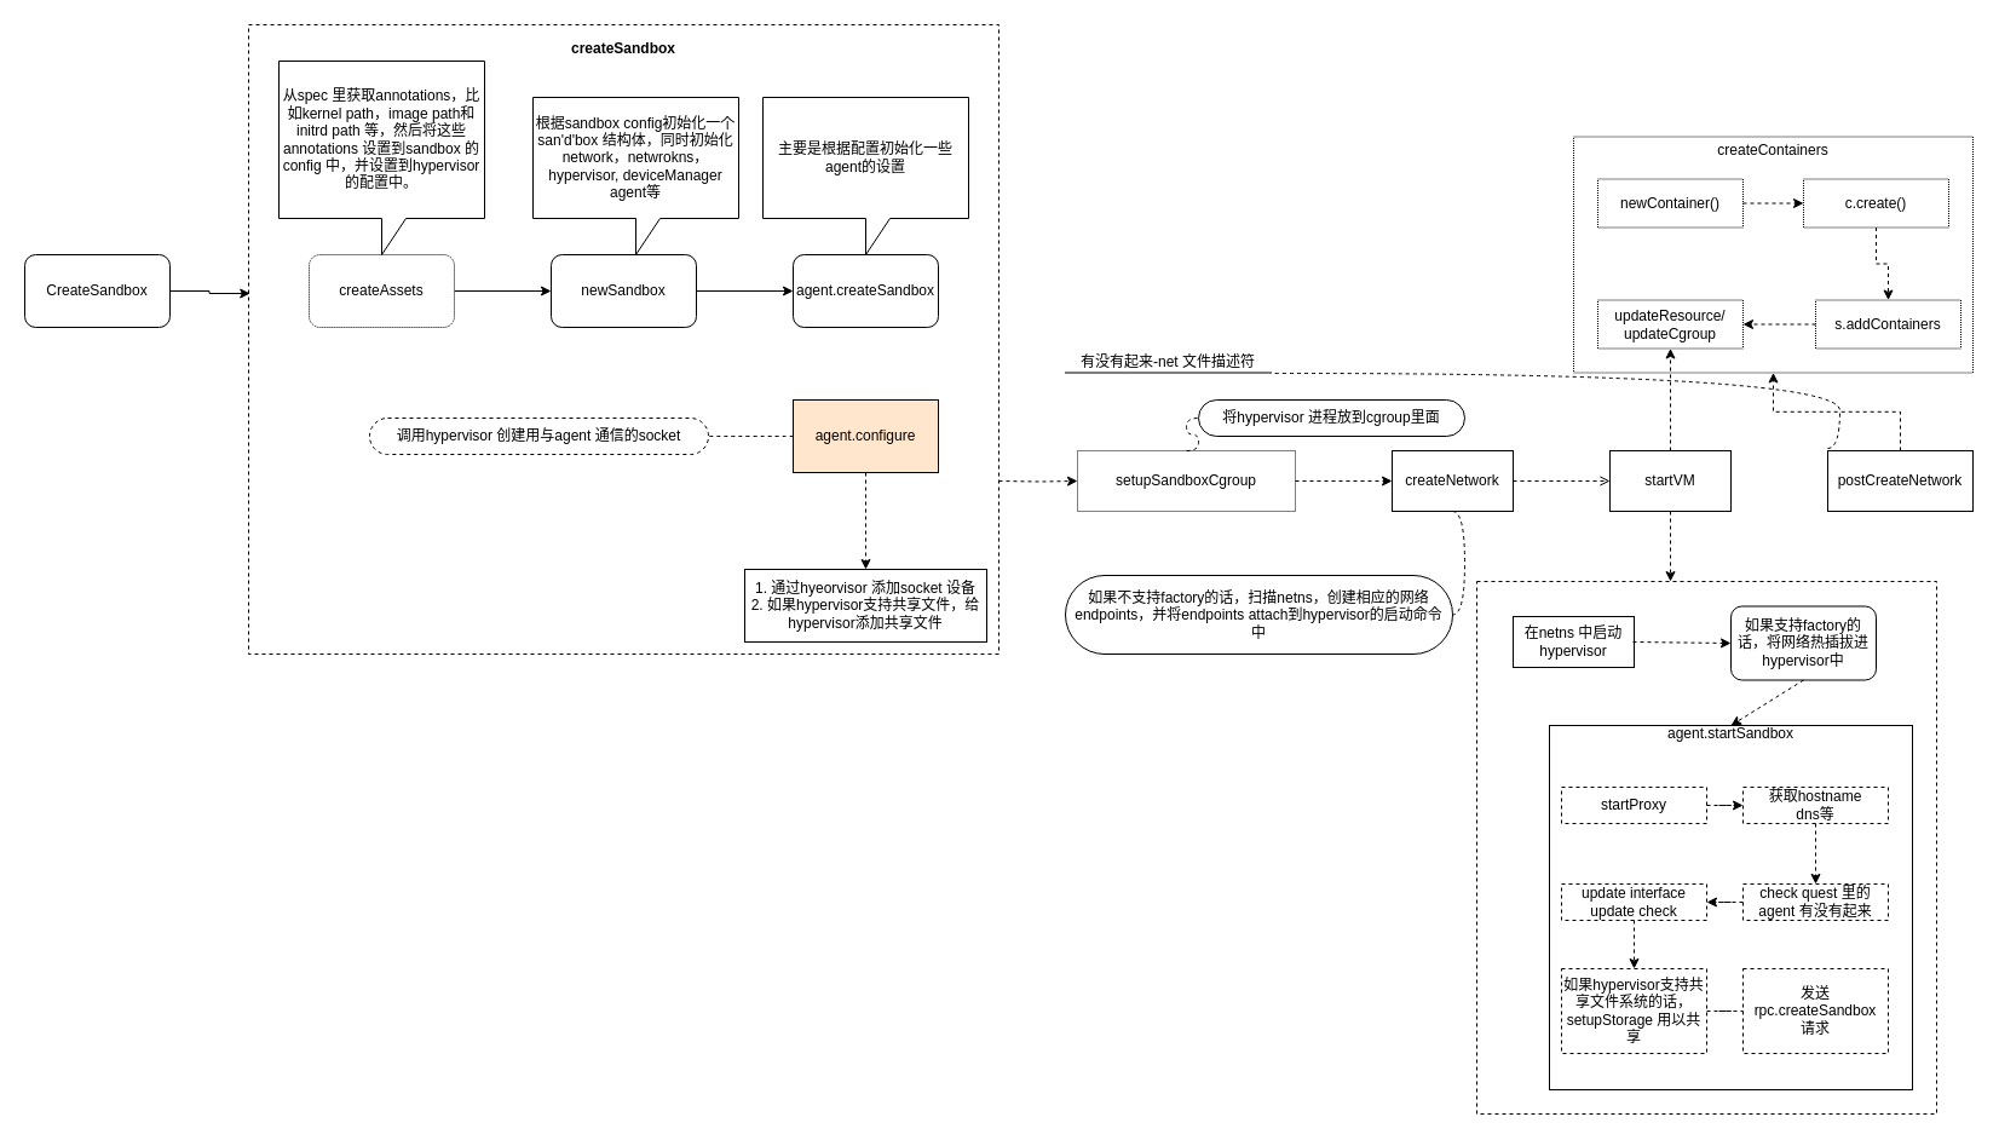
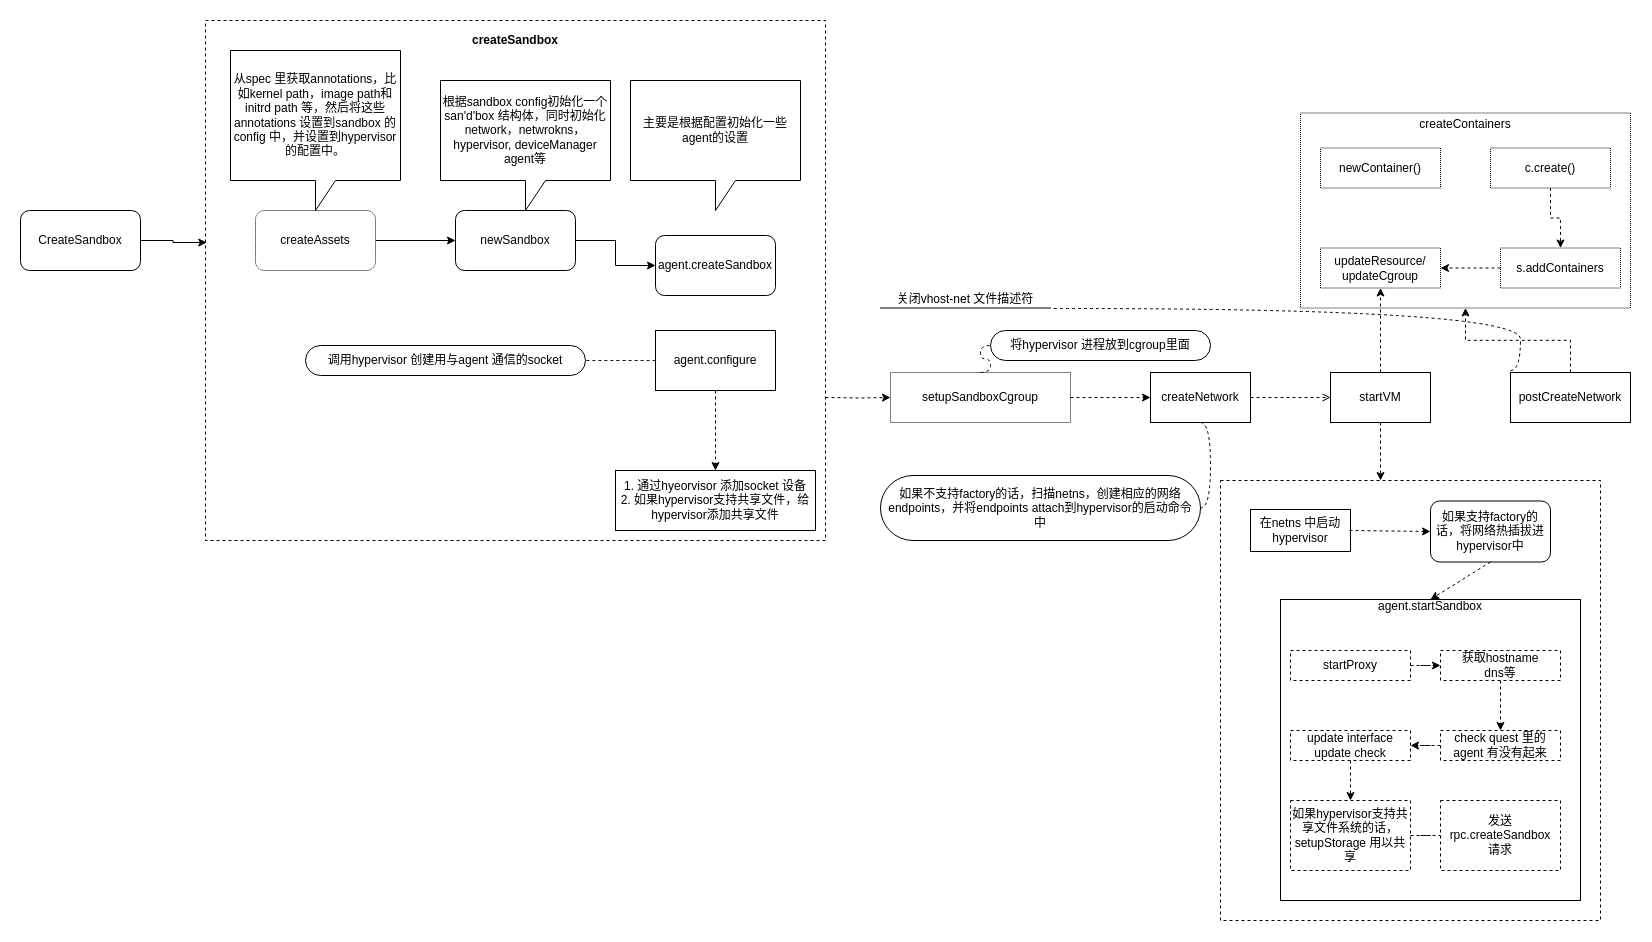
  <mxCell id="0" />
  <mxCell id="1" parent="0" />
  <mxCell id="2" value="" style="rounded=0;whiteSpace=wrap;html=1;dashed=1;fillColor=none;" parent="1" vertex="1"><mxGeometry x="1220" y="480" width="380" height="440" as="geometry" /></mxCell>
  <mxCell id="3" value="" style="rounded=0;whiteSpace=wrap;html=1;fillColor=none;dashed=1;" parent="1" vertex="1"><mxGeometry x="205" y="20" width="620" height="520" as="geometry" /></mxCell>
  <mxCell id="4" value="" style="edgeStyle=orthogonalEdgeStyle;rounded=0;orthogonalLoop=1;jettySize=auto;html=1;entryX=0.002;entryY=0.427;entryDx=0;entryDy=0;entryPerimeter=0;" parent="1" source="5" target="3" edge="1"><mxGeometry relative="1" as="geometry" /></mxCell>
  <mxCell id="5" value="CreateSandbox" style="rounded=1;whiteSpace=wrap;html=1;" parent="1" vertex="1"><mxGeometry x="20" y="210" width="120" height="60" as="geometry" /></mxCell>
  <mxCell id="6" value="" style="edgeStyle=orthogonalEdgeStyle;rounded=0;orthogonalLoop=1;jettySize=auto;html=1;" parent="1" source="7" target="9" edge="1"><mxGeometry relative="1" as="geometry" /></mxCell>
  <mxCell id="7" value="createAssets" style="rounded=1;whiteSpace=wrap;html=1;dashed=1;dashPattern=1 1;" parent="1" vertex="1"><mxGeometry x="255" y="210" width="120" height="60" as="geometry" /></mxCell>
  <mxCell id="8" value="" style="edgeStyle=orthogonalEdgeStyle;rounded=0;orthogonalLoop=1;jettySize=auto;html=1;" parent="1" source="9" target="10" edge="1"><mxGeometry relative="1" as="geometry" /></mxCell>
  <mxCell id="9" value="newSandbox" style="rounded=1;whiteSpace=wrap;html=1;" parent="1" vertex="1"><mxGeometry x="455" y="210" width="120" height="60" as="geometry" /></mxCell>
- <mxCell id="10" value="agent.createSandbox" style="rounded=1;whiteSpace=wrap;html=1;" parent="1" vertex="1"><mxGeometry x="655" y="210" width="120" height="60" as="geometry" /></mxCell>
+ <mxCell id="10" value="agent.createSandbox" style="rounded=1;whiteSpace=wrap;html=1;" parent="1" vertex="1"><mxGeometry x="655" y="235" width="120" height="60" as="geometry" /></mxCell>
  <mxCell id="11" value="从spec 里获取annotations，比如kernel path，image path和initrd path 等，然后将这些annotations 设置到sandbox 的config 中，并设置到hypervisor的配置中。" style="shape=callout;whiteSpace=wrap;html=1;perimeter=calloutPerimeter;" parent="1" vertex="1"><mxGeometry x="230" y="50" width="170" height="160" as="geometry" /></mxCell>
  <mxCell id="12" value="根据sandbox config初始化一个san'd'box 结构体，同时初始化&lt;br&gt;network，netwrokns，hypervisor, deviceManager agent等" style="shape=callout;whiteSpace=wrap;html=1;perimeter=calloutPerimeter;" parent="1" vertex="1"><mxGeometry x="440" y="80" width="170" height="130" as="geometry" /></mxCell>
  <mxCell id="13" value="主要是根据配置初始化一些agent的设置" style="shape=callout;whiteSpace=wrap;html=1;perimeter=calloutPerimeter;" parent="1" vertex="1"><mxGeometry x="630" y="80" width="170" height="130" as="geometry" /></mxCell>
  <mxCell id="14" value="" style="edgeStyle=orthogonalEdgeStyle;rounded=0;orthogonalLoop=1;jettySize=auto;html=1;dashed=1;" parent="1" source="15" target="16" edge="1"><mxGeometry relative="1" as="geometry" /></mxCell>
- <mxCell id="15" value="agent.configure" style="rounded=0;whiteSpace=wrap;html=1;fillColor=#ffe6cc;" parent="1" vertex="1"><mxGeometry x="655" y="330" width="120" height="60" as="geometry" /></mxCell>
+ <mxCell id="15" value="agent.configure" style="rounded=0;whiteSpace=wrap;html=1;" parent="1" vertex="1"><mxGeometry x="655" y="330" width="120" height="60" as="geometry" /></mxCell>
  <mxCell id="16" value="1. 通过hyeorvisor 添加socket 设备&lt;br&gt;2. 如果hypervisor支持共享文件，给hypervisor添加共享文件" style="rounded=0;whiteSpace=wrap;html=1;" parent="1" vertex="1"><mxGeometry x="615" y="470" width="200" height="60" as="geometry" /></mxCell>
- <mxCell id="17" value="调用hypervisor 创建用与agent 通信的socket" style="whiteSpace=wrap;html=1;rounded=1;arcSize=50;align=center;verticalAlign=middle;container=1;recursiveResize=0;strokeWidth=1;autosize=1;spacing=4;treeFolding=1;treeMoving=1;dashed=1;" parent="1" vertex="1"><mxGeometry x="305" y="345" width="280" height="30" as="geometry" /></mxCell>
+ <mxCell id="17" value="调用hypervisor 创建用与agent 通信的socket" style="whiteSpace=wrap;html=1;rounded=1;arcSize=50;align=center;verticalAlign=middle;container=1;recursiveResize=0;strokeWidth=1;autosize=1;spacing=4;treeFolding=1;treeMoving=1;" parent="1" vertex="1"><mxGeometry x="305" y="345" width="280" height="30" as="geometry" /></mxCell>
  <mxCell id="18" value="" style="edgeStyle=entityRelationEdgeStyle;startArrow=none;endArrow=none;segment=10;curved=1;dashed=1;exitX=0;exitY=0.5;exitDx=0;exitDy=0;" parent="1" source="15" target="17" edge="1"><mxGeometry relative="1" as="geometry"><mxPoint x="650" y="490" as="sourcePoint" /></mxGeometry></mxCell>
  <mxCell id="19" value="" style="edgeStyle=orthogonalEdgeStyle;rounded=0;orthogonalLoop=1;jettySize=auto;html=1;dashed=1;" parent="1" target="21" edge="1"><mxGeometry relative="1" as="geometry"><mxPoint x="825" y="397" as="sourcePoint" /></mxGeometry></mxCell>
  <mxCell id="20" value="" style="edgeStyle=orthogonalEdgeStyle;rounded=0;orthogonalLoop=1;jettySize=auto;html=1;dashed=1;" parent="1" source="21" target="23" edge="1"><mxGeometry relative="1" as="geometry" /></mxCell>
  <mxCell id="21" value="setupSandboxCgroup" style="rounded=0;whiteSpace=wrap;html=1;fillColor=none;dashed=1;dashPattern=1 1;" parent="1" vertex="1"><mxGeometry x="890" y="372" width="180" height="50" as="geometry" /></mxCell>
  <mxCell id="22" value="" style="edgeStyle=orthogonalEdgeStyle;rounded=0;orthogonalLoop=1;jettySize=auto;html=1;dashed=1;endArrow=open;" parent="1" source="23" target="26" edge="1"><mxGeometry relative="1" as="geometry" /></mxCell>
  <mxCell id="23" value="createNetwork" style="rounded=0;whiteSpace=wrap;html=1;fillColor=none;" parent="1" vertex="1"><mxGeometry x="1150" y="372" width="100" height="50" as="geometry" /></mxCell>
  <mxCell id="24" value="" style="edgeStyle=orthogonalEdgeStyle;rounded=0;orthogonalLoop=1;jettySize=auto;html=1;dashed=1;" parent="1" source="26" target="43" edge="1"><mxGeometry relative="1" as="geometry" /></mxCell>
  <mxCell id="25" value="" style="edgeStyle=orthogonalEdgeStyle;rounded=0;orthogonalLoop=1;jettySize=auto;html=1;dashed=1;" parent="1" source="26" edge="1"><mxGeometry relative="1" as="geometry"><mxPoint x="1380" y="480" as="targetPoint" /></mxGeometry></mxCell>
  <mxCell id="26" value="startVM" style="rounded=0;whiteSpace=wrap;html=1;fillColor=none;" parent="1" vertex="1"><mxGeometry x="1330" y="372" width="100" height="50" as="geometry" /></mxCell>
  <mxCell id="27" value="在netns 中启动hypervisor" style="rounded=0;whiteSpace=wrap;html=1;fillColor=none;" parent="1" vertex="1"><mxGeometry x="1250" y="509" width="100" height="42" as="geometry" /></mxCell>
  <mxCell id="28" value="" style="edgeStyle=orthogonalEdgeStyle;rounded=0;orthogonalLoop=1;jettySize=auto;html=1;dashed=1;" parent="1" source="29" target="30" edge="1"><mxGeometry relative="1" as="geometry" /></mxCell>
  <mxCell id="29" value="postCreateNetwork" style="rounded=0;whiteSpace=wrap;html=1;fillColor=none;" parent="1" vertex="1"><mxGeometry x="1510" y="372" width="120" height="50" as="geometry" /></mxCell>
  <mxCell id="30" value="createContainers&lt;br&gt;&lt;br&gt;&lt;br&gt;&lt;br&gt;&lt;br&gt;&lt;br&gt;&lt;br&gt;&lt;br&gt;&lt;br&gt;&lt;br&gt;&lt;br&gt;&lt;br&gt;&lt;br&gt;" style="rounded=0;whiteSpace=wrap;html=1;fillColor=none;dashed=1;dashPattern=1 1;" parent="1" vertex="1"><mxGeometry x="1300" y="112.5" width="330" height="195" as="geometry" /></mxCell>
  <mxCell id="31" value="&lt;b&gt;createSandbox&lt;/b&gt;" style="text;html=1;strokeColor=none;fillColor=none;align=center;verticalAlign=middle;whiteSpace=wrap;rounded=0;" parent="1" vertex="1"><mxGeometry x="495" y="30" width="40" height="20" as="geometry" /></mxCell>
  <mxCell id="32" value="将hypervisor 进程放到cgroup里面" style="whiteSpace=wrap;html=1;rounded=1;arcSize=50;align=center;verticalAlign=middle;container=1;recursiveResize=0;strokeWidth=1;autosize=1;spacing=4;treeFolding=1;treeMoving=1;fillColor=none;" parent="1" vertex="1"><mxGeometry x="990" y="330" width="220" height="30" as="geometry" /></mxCell>
  <mxCell id="33" value="" style="edgeStyle=entityRelationEdgeStyle;startArrow=none;endArrow=none;segment=10;curved=1;dashed=1;" parent="1" target="32" edge="1"><mxGeometry relative="1" as="geometry"><mxPoint x="980" y="372" as="sourcePoint" /></mxGeometry></mxCell>
  <mxCell id="34" value="如果不支持factory的话，扫描netns，创建相应的网络 endpoints，并将endpoints attach到hypervisor的启动命令中" style="whiteSpace=wrap;html=1;rounded=1;arcSize=50;align=center;verticalAlign=middle;container=1;recursiveResize=0;strokeWidth=1;autosize=1;spacing=4;treeFolding=1;treeMoving=1;fillColor=none;" parent="1" vertex="1"><mxGeometry x="880" y="475" width="320" height="65" as="geometry" /></mxCell>
  <mxCell id="35" value="" style="edgeStyle=entityRelationEdgeStyle;startArrow=none;endArrow=none;segment=10;curved=1;dashed=1;exitX=0.5;exitY=1;exitDx=0;exitDy=0;" parent="1" source="23" target="34" edge="1"><mxGeometry relative="1" as="geometry"><mxPoint x="1174" y="517" as="sourcePoint" /></mxGeometry></mxCell>
- <mxCell id="36" value="有没有起来-net 文件描述符" style="whiteSpace=wrap;html=1;shape=partialRectangle;top=0;left=0;bottom=1;right=0;points=[[0,1],[1,1]];strokeColor=#000000;fillColor=none;align=center;verticalAlign=bottom;routingCenterY=0.5;snapToPoint=1;container=1;recursiveResize=0;autosize=1;treeFolding=1;treeMoving=1;" parent="1" vertex="1"><mxGeometry x="880" y="287.5" width="170" height="20" as="geometry" /></mxCell>
+ <mxCell id="36" value="关闭vhost-net 文件描述符" style="whiteSpace=wrap;html=1;shape=partialRectangle;top=0;left=0;bottom=1;right=0;points=[[0,1],[1,1]];strokeColor=#000000;fillColor=none;align=center;verticalAlign=bottom;routingCenterY=0.5;snapToPoint=1;container=1;recursiveResize=0;autosize=1;treeFolding=1;treeMoving=1;" parent="1" vertex="1"><mxGeometry x="880" y="287.5" width="170" height="20" as="geometry" /></mxCell>
  <mxCell id="37" value="" style="edgeStyle=entityRelationEdgeStyle;startArrow=none;endArrow=none;segment=10;curved=1;dashed=1;" parent="1" target="36" edge="1"><mxGeometry relative="1" as="geometry"><mxPoint x="1510" y="370" as="sourcePoint" /></mxGeometry></mxCell>
- <mxCell id="38" value="" style="edgeStyle=orthogonalEdgeStyle;rounded=0;orthogonalLoop=1;jettySize=auto;html=1;dashed=1;" parent="1" source="40" target="44" edge="1"><mxGeometry relative="1" as="geometry" /></mxCell>
  <mxCell id="39" value="" style="edgeStyle=orthogonalEdgeStyle;rounded=0;orthogonalLoop=1;jettySize=auto;html=1;dashed=1;exitX=0.5;exitY=1;exitDx=0;exitDy=0;" parent="1" source="44" target="42" edge="1"><mxGeometry relative="1" as="geometry"><mxPoint x="1540" y="217.5" as="sourcePoint" /></mxGeometry></mxCell>
  <mxCell id="40" value="newContainer()" style="rounded=0;whiteSpace=wrap;html=1;dashed=1;dashPattern=1 1;fillColor=none;" parent="1" vertex="1"><mxGeometry x="1320" y="147.5" width="120" height="40" as="geometry" /></mxCell>
  <mxCell id="41" value="" style="edgeStyle=orthogonalEdgeStyle;rounded=0;orthogonalLoop=1;jettySize=auto;html=1;dashed=1;" parent="1" source="42" target="43" edge="1"><mxGeometry relative="1" as="geometry" /></mxCell>
  <mxCell id="42" value="s.addContainers" style="rounded=0;whiteSpace=wrap;html=1;dashed=1;dashPattern=1 1;fillColor=none;" parent="1" vertex="1"><mxGeometry x="1500" y="247.5" width="120" height="40" as="geometry" /></mxCell>
  <mxCell id="43" value="updateResource/&lt;br&gt;updateCgroup" style="rounded=0;whiteSpace=wrap;html=1;dashed=1;dashPattern=1 1;fillColor=none;" parent="1" vertex="1"><mxGeometry x="1320" y="247.5" width="120" height="40" as="geometry" /></mxCell>
  <mxCell id="44" value="c.create()" style="rounded=0;whiteSpace=wrap;html=1;dashed=1;dashPattern=1 1;fillColor=none;" parent="1" vertex="1"><mxGeometry x="1490" y="147.5" width="120" height="40" as="geometry" /></mxCell>
  <mxCell id="45" value="如果支持factory的话，将网络热插拔进hypervisor中" style="whiteSpace=wrap;html=1;fillColor=none;rounded=1;" parent="1" vertex="1"><mxGeometry x="1430" y="500.5" width="120" height="61" as="geometry" /></mxCell>
  <mxCell id="46" value="" style="endArrow=classic;html=1;dashed=1;exitX=0.5;exitY=1;exitDx=0;exitDy=0;entryX=0;entryY=0.5;entryDx=0;entryDy=0;" parent="1" target="45" edge="1"><mxGeometry width="50" height="50" relative="1" as="geometry"><mxPoint x="1349" y="530" as="sourcePoint" /><mxPoint x="1351" y="578" as="targetPoint" /></mxGeometry></mxCell>
  <mxCell id="47" value="agent.startSandbox&lt;br&gt;&lt;br&gt;&lt;br&gt;&lt;br&gt;&lt;br&gt;&lt;br&gt;&lt;br&gt;&lt;br&gt;&lt;br&gt;&lt;br&gt;&lt;br&gt;&lt;br&gt;&lt;br&gt;&lt;br&gt;&lt;br&gt;&lt;br&gt;&lt;br&gt;&lt;br&gt;&lt;br&gt;&lt;br&gt;&lt;br&gt;" style="rounded=0;whiteSpace=wrap;html=1;fillColor=none;" parent="1" vertex="1"><mxGeometry x="1280" y="599" width="300" height="301" as="geometry" /></mxCell>
  <mxCell id="48" value="" style="endArrow=classic;html=1;dashed=1;exitX=0.5;exitY=1;exitDx=0;exitDy=0;entryX=0.5;entryY=0;entryDx=0;entryDy=0;" parent="1" source="45" target="47" edge="1"><mxGeometry width="50" height="50" relative="1" as="geometry"><mxPoint x="1378" y="661" as="sourcePoint" /><mxPoint x="1380" y="709" as="targetPoint" /></mxGeometry></mxCell>
  <mxCell id="49" value="" style="edgeStyle=orthogonalEdgeStyle;rounded=0;orthogonalLoop=1;jettySize=auto;html=1;dashed=1;" parent="1" source="50" target="52" edge="1"><mxGeometry relative="1" as="geometry" /></mxCell>
  <mxCell id="50" value="startProxy" style="rounded=0;whiteSpace=wrap;html=1;dashed=1;fillColor=none;" parent="1" vertex="1"><mxGeometry x="1290" y="650" width="120" height="30" as="geometry" /></mxCell>
  <mxCell id="51" value="" style="edgeStyle=orthogonalEdgeStyle;rounded=0;orthogonalLoop=1;jettySize=auto;html=1;dashed=1;" parent="1" source="52" target="54" edge="1"><mxGeometry relative="1" as="geometry" /></mxCell>
  <mxCell id="52" value="获取hostname&lt;br&gt;dns等" style="rounded=0;whiteSpace=wrap;html=1;dashed=1;fillColor=none;" parent="1" vertex="1"><mxGeometry x="1440" y="650" width="120" height="30" as="geometry" /></mxCell>
  <mxCell id="53" value="" style="edgeStyle=orthogonalEdgeStyle;rounded=0;orthogonalLoop=1;jettySize=auto;html=1;dashed=1;" parent="1" source="54" target="56" edge="1"><mxGeometry relative="1" as="geometry" /></mxCell>
  <mxCell id="54" value="check quest 里的agent 有没有起来" style="rounded=0;whiteSpace=wrap;html=1;dashed=1;fillColor=none;" parent="1" vertex="1"><mxGeometry x="1440" y="730" width="120" height="30" as="geometry" /></mxCell>
  <mxCell id="55" value="" style="edgeStyle=orthogonalEdgeStyle;rounded=0;orthogonalLoop=1;jettySize=auto;html=1;dashed=1;" parent="1" source="56" target="58" edge="1"><mxGeometry relative="1" as="geometry" /></mxCell>
  <mxCell id="56" value="update interface&lt;br&gt;update check" style="rounded=0;whiteSpace=wrap;html=1;dashed=1;fillColor=none;" parent="1" vertex="1"><mxGeometry x="1290" y="730" width="120" height="30" as="geometry" /></mxCell>
  <mxCell id="57" value="" style="edgeStyle=orthogonalEdgeStyle;rounded=0;orthogonalLoop=1;jettySize=auto;html=1;dashed=1;endArrow=none;" parent="1" source="58" target="59" edge="1"><mxGeometry relative="1" as="geometry" /></mxCell>
  <mxCell id="58" value="如果hypervisor支持共享文件系统的话，setupStorage 用以共享" style="rounded=0;whiteSpace=wrap;html=1;dashed=1;fillColor=none;" parent="1" vertex="1"><mxGeometry x="1290" y="800" width="120" height="70" as="geometry" /></mxCell>
  <mxCell id="59" value="发送 rpc.createSandbox&lt;br&gt;请求" style="rounded=0;whiteSpace=wrap;html=1;dashed=1;fillColor=none;" parent="1" vertex="1"><mxGeometry x="1440" y="800" width="120" height="70" as="geometry" /></mxCell>
